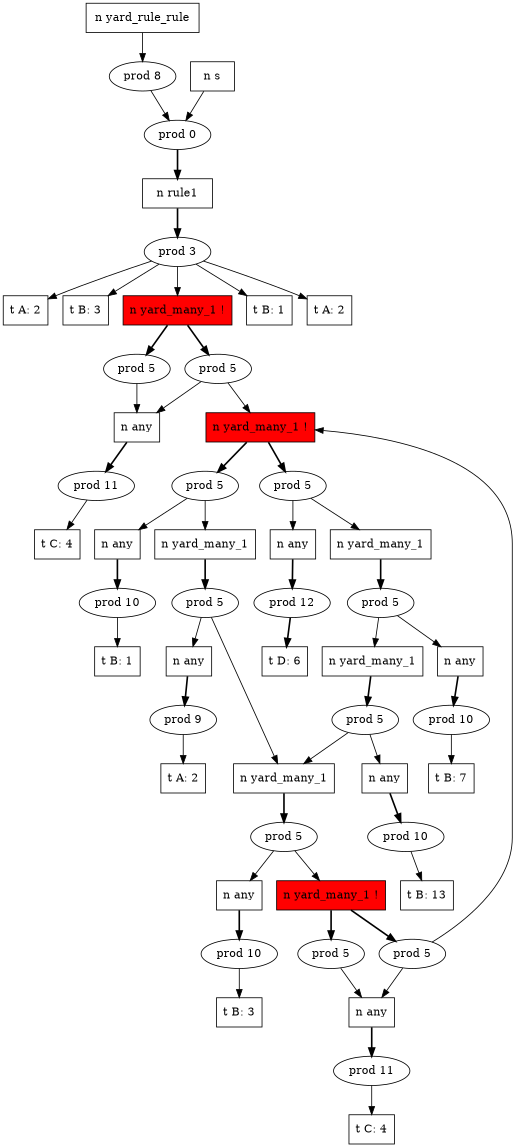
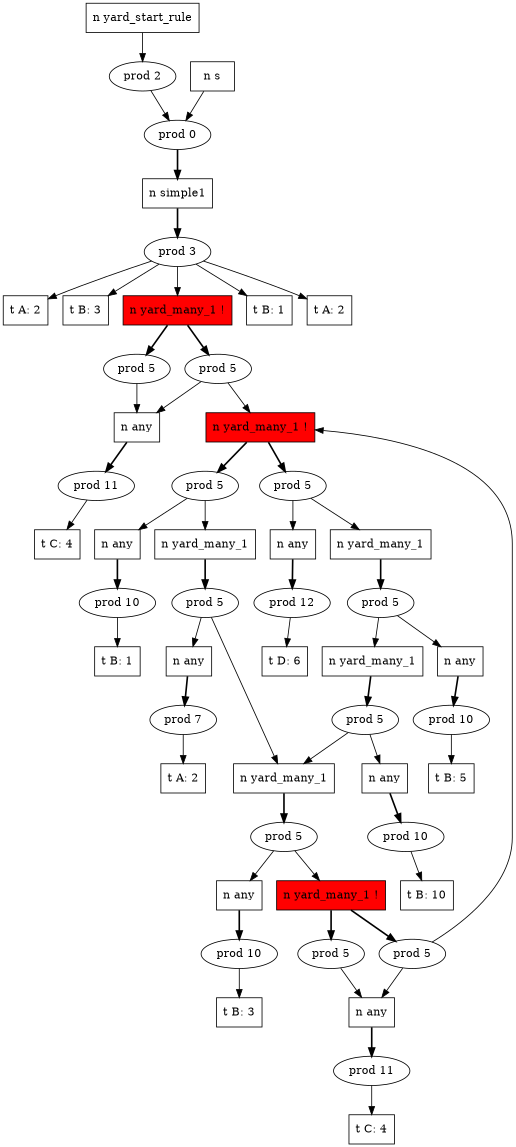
  digraph {
    node [shape=box]
-   n1 [label="n yard_rule_rule"]
-   n2 [label="prod 8" shape=""]
+   n1 [label="n yard_start_rule"]
+   n2 [label="prod 2" shape=""]
    n3 [label="prod 0" shape=""]
    n4 [label="n s"]
-   n5 [label="n rule1"]
+   n5 [label="n simple1"]
    n6 [label="prod 3" shape=""]
    n7 [label="t A: 2"]
    n8 [label="t B: 3"]
    n9 [fillcolor=red label="n yard_many_1 !" style=filled]
    n10 [label="t B: 1"]
    n11 [label="t A: 2"]
    n12 [label="prod 5" shape=""]
    n13 [label="prod 5" shape=""]
    n14 [label="n any"]
    n15 [fillcolor=red label="n yard_many_1 !" style=filled]
    n16 [label="prod 11" shape=""]
    n17 [label="t C: 4"]
    n18 [label="prod 5" shape=""]
    n19 [label="prod 5" shape=""]
    n20 [label="n any"]
    n21 [label="n yard_many_1"]
    n22 [label="n any"]
    n23 [label="n yard_many_1"]
    n24 [label="prod 10" shape=""]
    n25 [label="prod 5" shape=""]
    n26 [label="t B: 1"]
    n27 [label="n any"]
    n28 [label="n yard_many_1"]
    n29 [label="prod 12" shape=""]
    n30 [label="prod 5" shape=""]
    n31 [label="t D: 6"]
    n32 [label="n any"]
    n33 [label="n yard_many_1"]
-   n34 [label="prod 9" shape=""]
+   n34 [label="prod 7" shape=""]
    n35 [label="prod 5" shape=""]
    n36 [label="t A: 2"]
    n37 [label="n any"]
    n38 [fillcolor=red label="n yard_many_1 !" style=filled]
    n39 [label="prod 10" shape=""]
    n40 [label="prod 5" shape=""]
-   n41 [label="t B: 7"]
+   n41 [label="t B: 5"]
    n42 [label="n any"]
    n43 [label="prod 10" shape=""]
-   n44 [label="t B: 13"]
+   n44 [label="t B: 10"]
    n45 [label="prod 10" shape=""]
    n46 [label="prod 5" shape=""]
    n47 [label="prod 5" shape=""]
    n48 [label="t B: 3"]
    n49 [label="n any"]
    n50 [label="prod 11" shape=""]
    n51 [label="t C: 4"]
    n1 -> n2 [style=solid width=10]
    n2 -> n3
    n3 -> n5 [style=bold]
    n4 -> n3 [style=solid width=10]
    n5 -> n6 [style=bold width=10]
    n6 -> n7
    n6 -> n8
    n6 -> n9
    n6 -> n10
    n6 -> n11
    n9 -> n12 [style=bold width=10]
    n9 -> n13 [style=bold width=10]
    n12 -> n14
    n13 -> n14
    n13 -> n15
    n14 -> n16 [style=bold width=10]
    n15 -> n18 [style=bold width=10]
    n15 -> n19 [style=bold width=10]
    n16 -> n17
    n18 -> n20
    n18 -> n21
    n19 -> n22
    n19 -> n23
    n20 -> n24 [style=bold width=10]
    n21 -> n25 [style=bold width=10]
    n22 -> n29 [style=bold width=10]
    n23 -> n30 [style=bold width=10]
    n24 -> n26
    n25 -> n27
    n25 -> n28
    n27 -> n34 [style=bold width=10]
    n28 -> n35 [style=bold width=10]
-   n29 -> n31 [style=bold]
+   n29 -> n31
    n30 -> n32
    n30 -> n33
    n32 -> n39 [style=bold width=10]
    n33 -> n40 [style=bold width=10]
    n34 -> n36
    n35 -> n37
    n35 -> n38
    n37 -> n45 [style=bold width=10]
    n38 -> n46 [style=bold width=10]
    n38 -> n47 [style=bold width=10]
    n39 -> n41
    n40 -> n28
    n40 -> n42
    n42 -> n43 [style=bold width=10]
    n43 -> n44
    n45 -> n48
    n46 -> n49
    n47 -> n15
    n47 -> n49
    n49 -> n50 [style=bold width=10]
    n50 -> n51
  }
